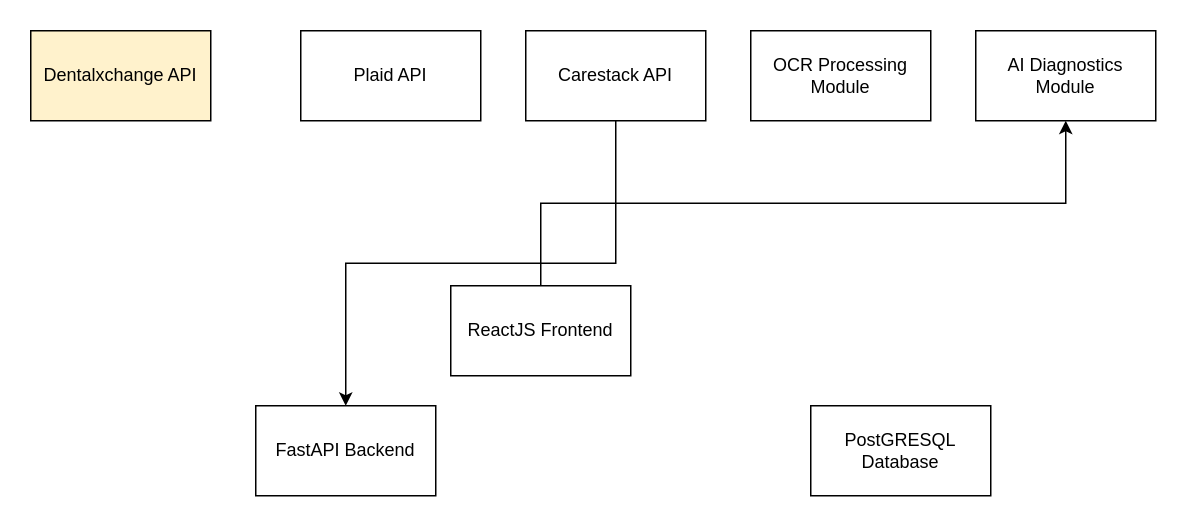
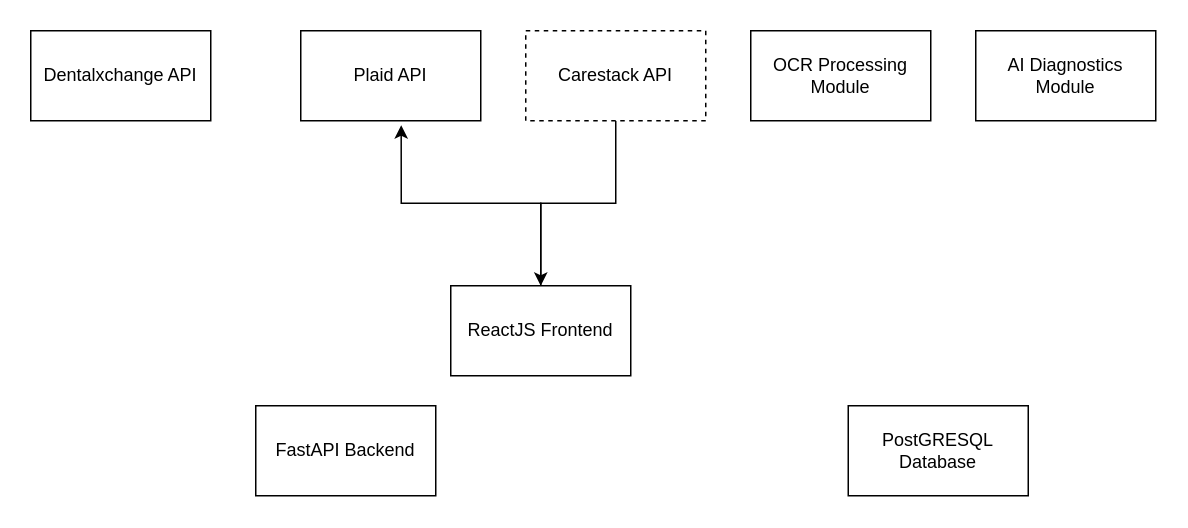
  <mxCell id="0" />
  <mxCell id="1" parent="0" />
  <mxCell id="2" value="FastAPI Backend" style="rounded=0;whiteSpace=wrap;html=1;" vertex="1" parent="1"><mxGeometry x="170" y="270" width="120" height="60" as="geometry" /></mxCell>
  <mxCell id="3" value="ReactJS Frontend" style="rounded=0;whiteSpace=wrap;html=1;" vertex="1" parent="1"><mxGeometry x="300" y="190" width="120" height="60" as="geometry" /></mxCell>
- <mxCell id="4" value="PostGRESQL Database" style="rounded=0;whiteSpace=wrap;html=1;" vertex="1" parent="1"><mxGeometry x="540" y="270" width="120" height="60" as="geometry" /></mxCell>
- <mxCell id="5" value="Dentalxchange API" style="rounded=0;whiteSpace=wrap;html=1;fillColor=#fff2cc;" vertex="1" parent="1"><mxGeometry x="20" y="20" width="120" height="60" as="geometry" /></mxCell>
+ <mxCell id="4" value="PostGRESQL Database" style="rounded=0;whiteSpace=wrap;html=1;" vertex="1" parent="1"><mxGeometry x="565" y="270" width="120" height="60" as="geometry" /></mxCell>
+ <mxCell id="5" value="Dentalxchange API" style="rounded=0;whiteSpace=wrap;html=1;" vertex="1" parent="1"><mxGeometry x="20" y="20" width="120" height="60" as="geometry" /></mxCell>
  <mxCell id="6" value="Plaid API" style="rounded=0;whiteSpace=wrap;html=1;" vertex="1" parent="1"><mxGeometry x="200" y="20" width="120" height="60" as="geometry" /></mxCell>
- <mxCell id="7" style="edgeStyle=orthogonalEdgeStyle;rounded=0;orthogonalLoop=1;jettySize=auto;html=1;exitX=0.5;exitY=1;exitDx=0;exitDy=0;entryX=0.5;entryY=0;entryDx=0;entryDy=0;" edge="1" parent="1" source="8" target="2"><mxGeometry relative="1" as="geometry" /></mxCell>
- <mxCell id="8" value="Carestack API" style="rounded=0;whiteSpace=wrap;html=1;" vertex="1" parent="1"><mxGeometry x="350" y="20" width="120" height="60" as="geometry" /></mxCell>
+ <mxCell id="7" style="edgeStyle=orthogonalEdgeStyle;rounded=0;orthogonalLoop=1;jettySize=auto;html=1;exitX=0.5;exitY=1;exitDx=0;exitDy=0;" edge="1" parent="1" source="8" target="3"><mxGeometry relative="1" as="geometry" /></mxCell>
+ <mxCell id="8" value="Carestack API" style="rounded=0;whiteSpace=wrap;html=1;dashed=1;" vertex="1" parent="1"><mxGeometry x="350" y="20" width="120" height="60" as="geometry" /></mxCell>
  <mxCell id="9" value="OCR Processing Module" style="rounded=0;whiteSpace=wrap;html=1;" vertex="1" parent="1"><mxGeometry x="500" y="20" width="120" height="60" as="geometry" /></mxCell>
  <mxCell id="10" value="AI Diagnostics Module" style="rounded=0;whiteSpace=wrap;html=1;" vertex="1" parent="1"><mxGeometry x="650" y="20" width="120" height="60" as="geometry" /></mxCell>
- <mxCell id="11" style="edgeStyle=orthogonalEdgeStyle;rounded=0;orthogonalLoop=1;jettySize=auto;html=1;exitX=0.5;exitY=0;exitDx=0;exitDy=0;" edge="1" parent="1" source="3" target="10"><mxGeometry relative="1" as="geometry" /></mxCell>
+ <mxCell id="11" style="edgeStyle=orthogonalEdgeStyle;rounded=0;orthogonalLoop=1;jettySize=auto;html=1;exitX=0.5;exitY=0;exitDx=0;exitDy=0;entryX=0.558;entryY=1.05;entryDx=0;entryDy=0;entryPerimeter=0;" edge="1" parent="1" source="3" target="6"><mxGeometry relative="1" as="geometry" /></mxCell>
